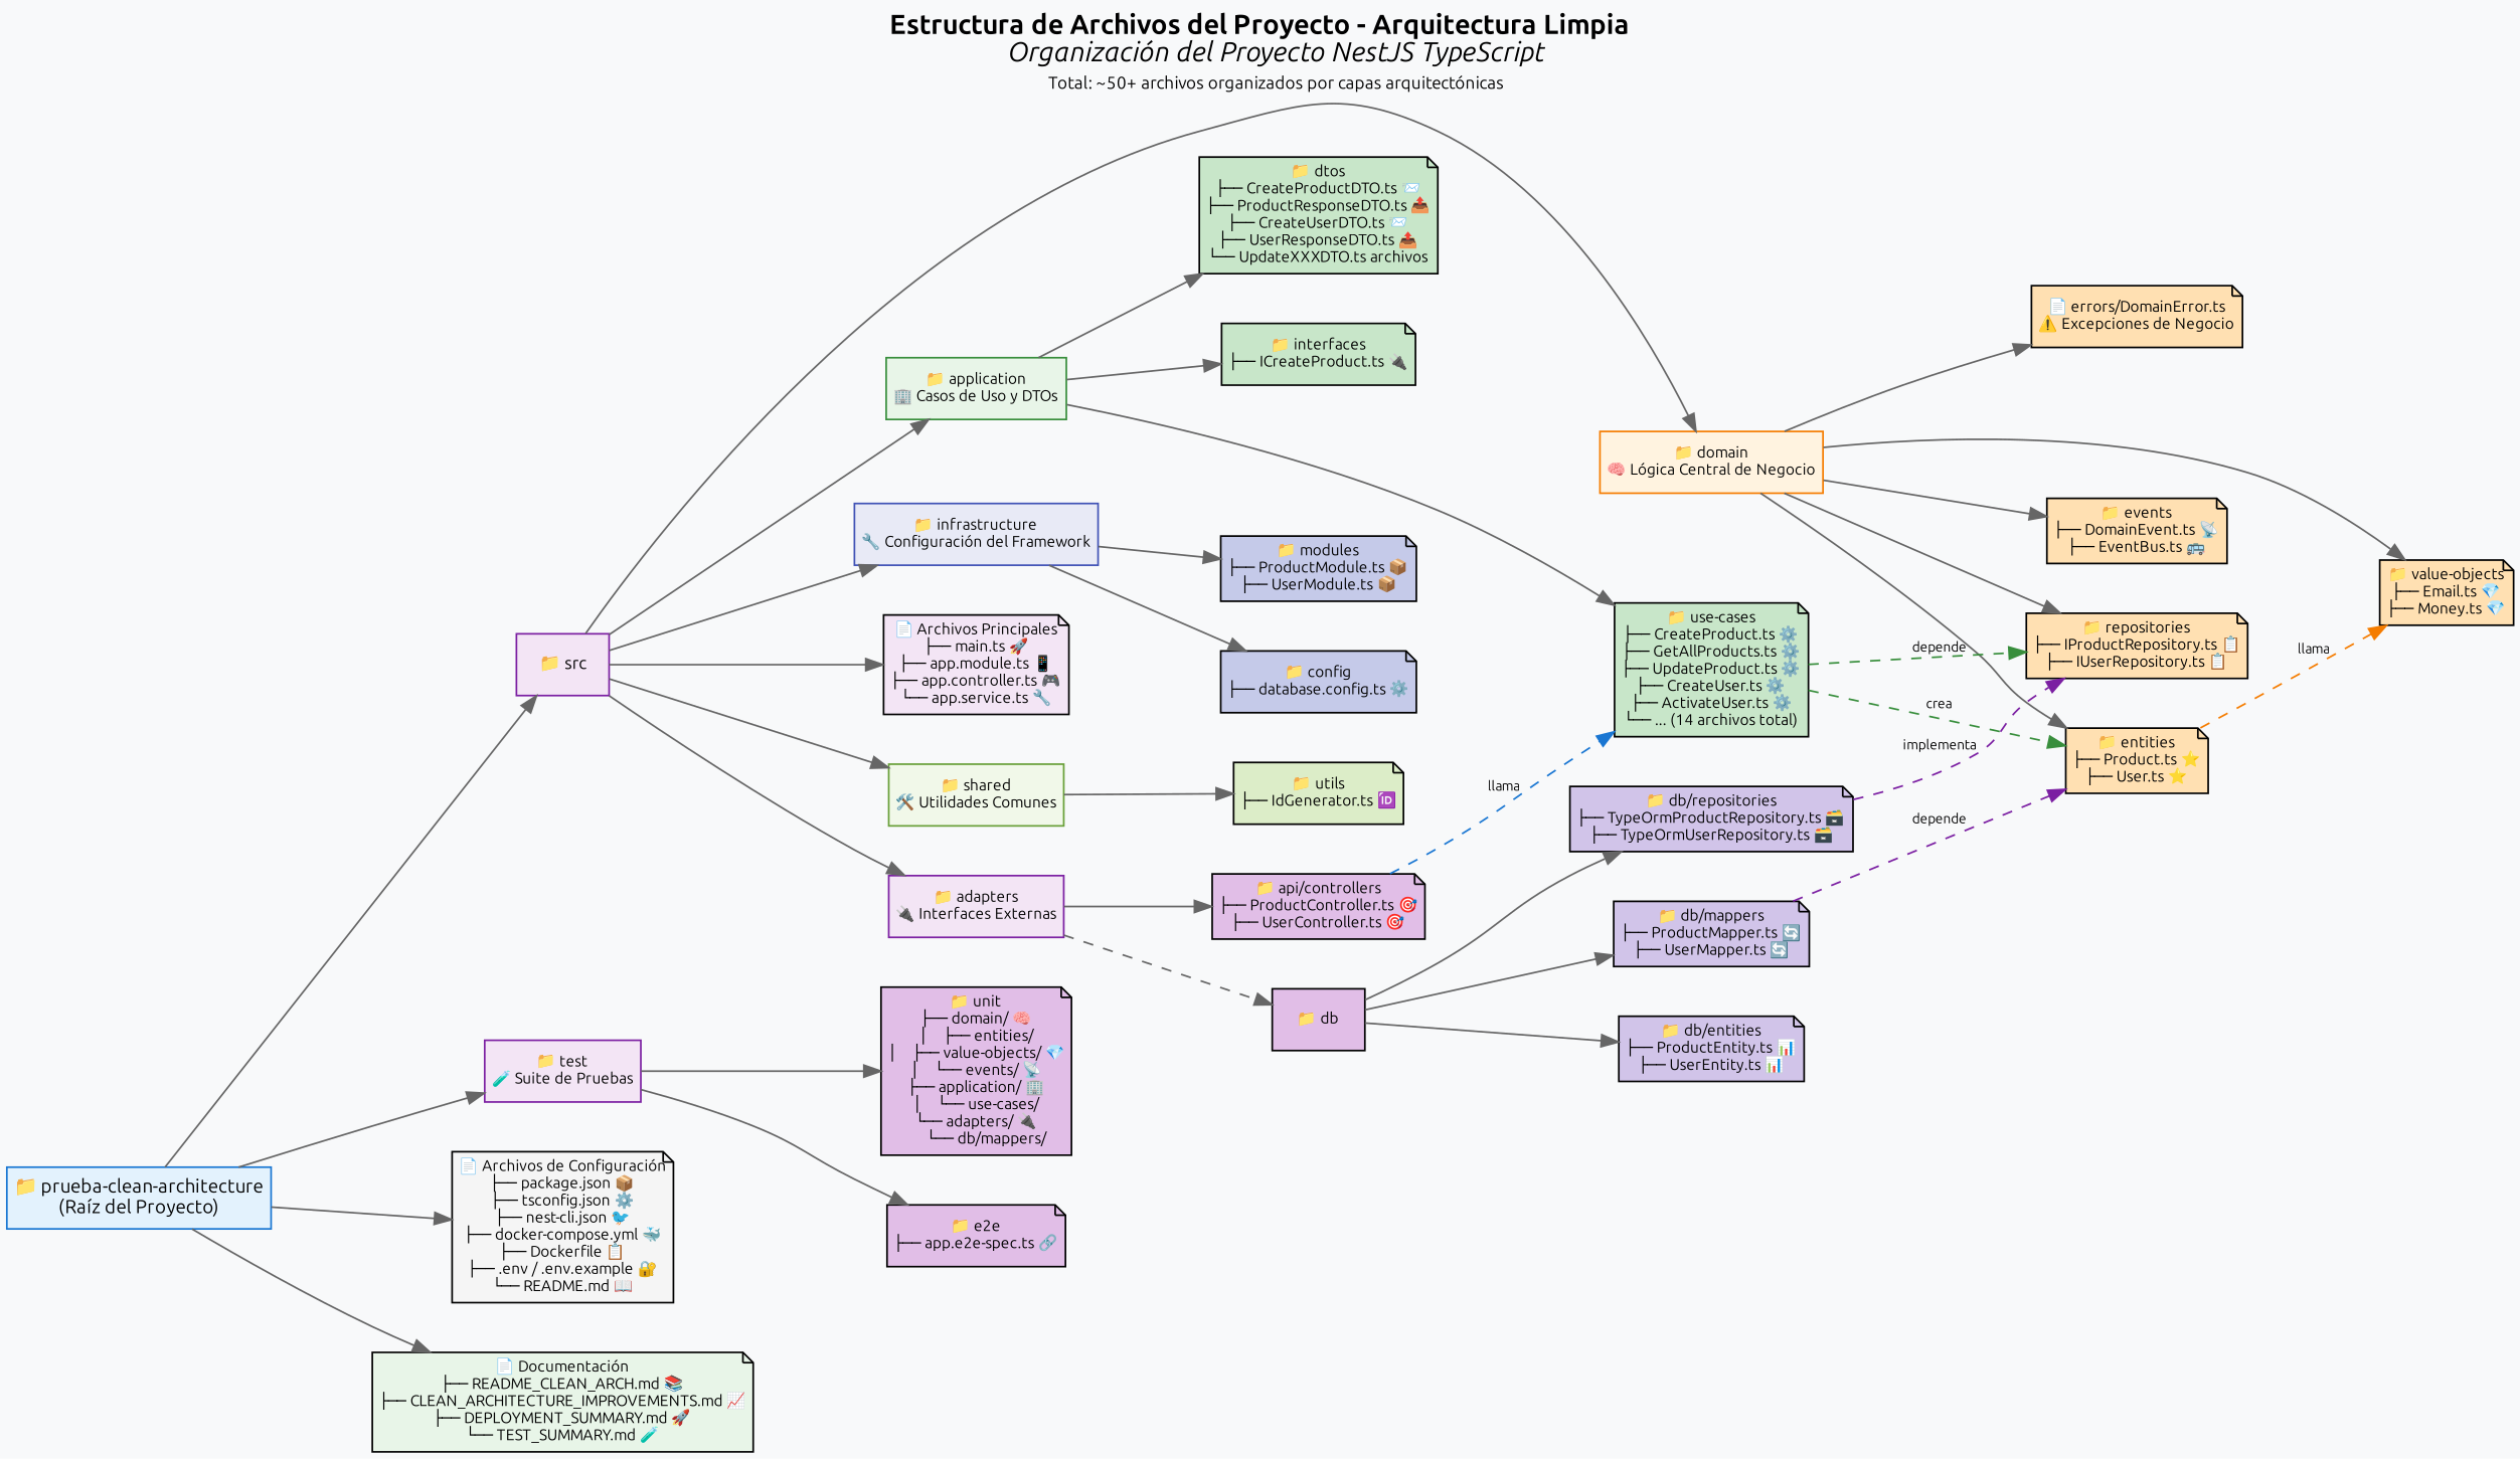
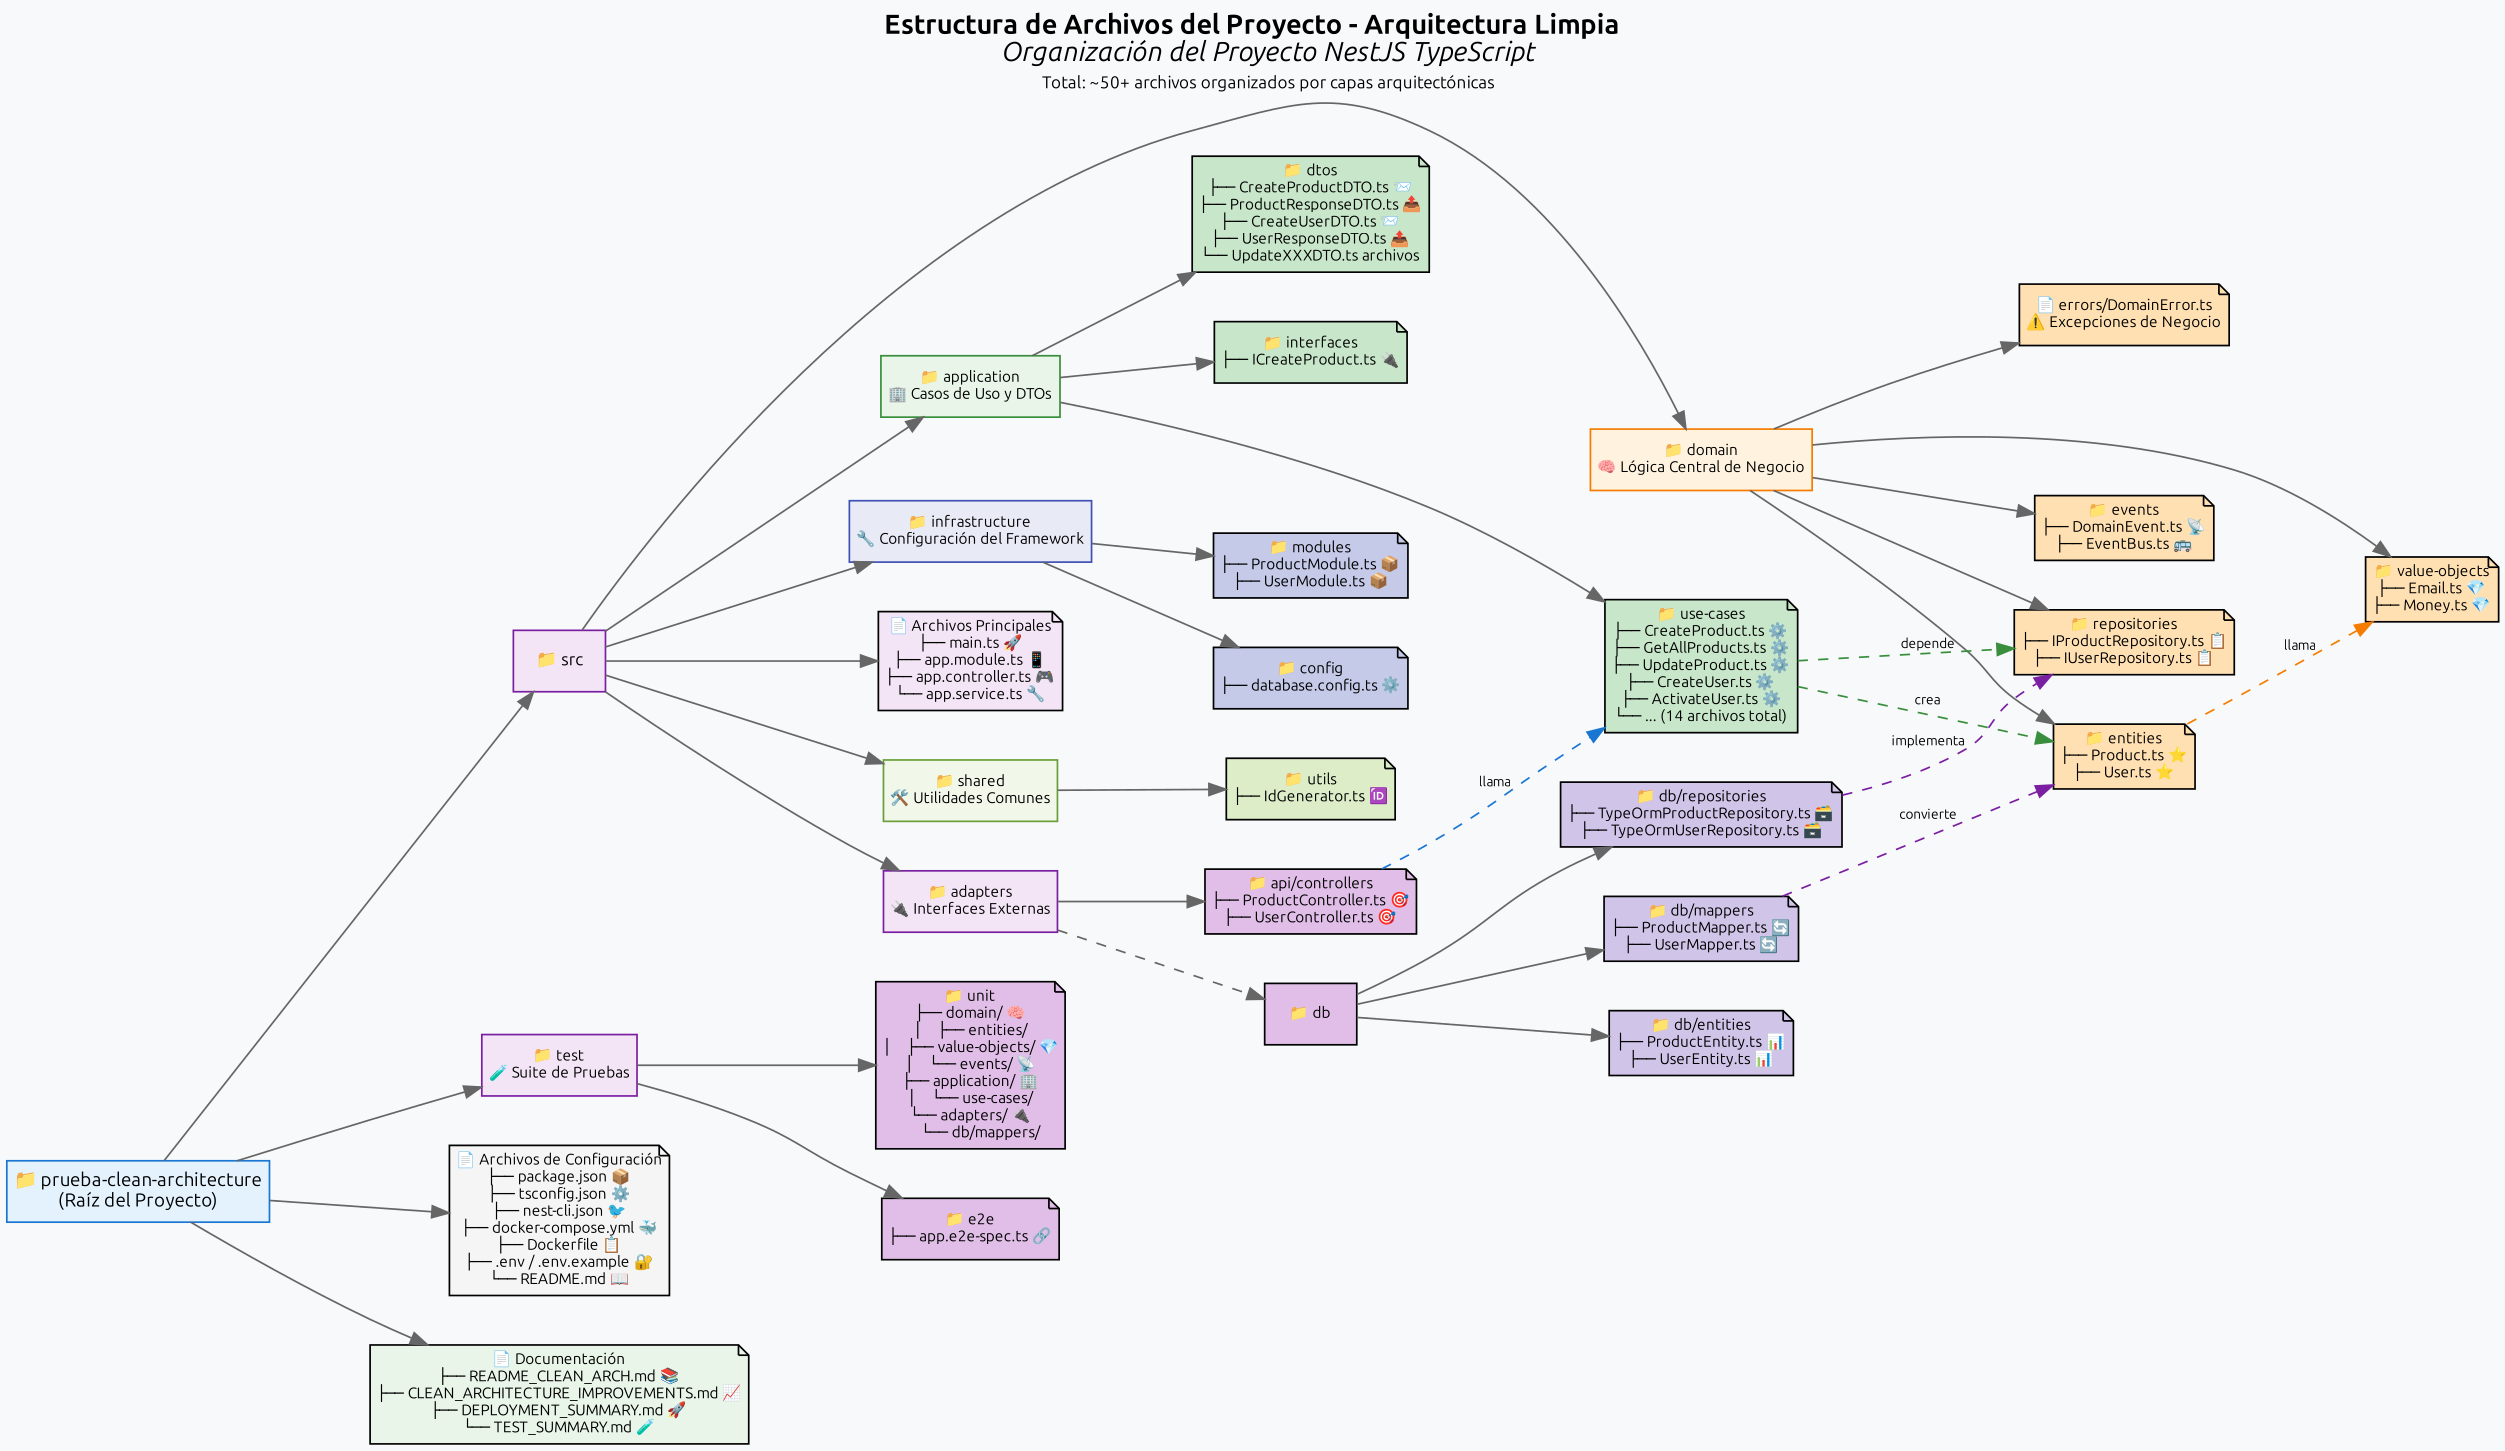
  digraph {
    bgcolor="#f8f9fa"
    fontname=Ubuntu
    fontsize=16
    label=<<B>Estructura de Archivos del Proyecto - Arquitectura Limpia</B><BR/>     <I>Organización del Proyecto NestJS TypeScript</I><BR/>     <FONT POINT-SIZE="10">Total: ~50+ archivos organizados por capas arquitectónicas</FONT>>
    labelloc=t
    nodesep=0.4
    rankdir=LR
    ranksep=0.8
    style=filled
    node [fillcolor="#ffe0b2" fontname=Ubuntu fontsize=9 margin=0.05 shape=note style=filled]
    edge [color="#666666" fontname=Ubuntu fontsize=8]
    n1 [color="#1976d2" fillcolor="#e3f2fd" fontsize=11 label="📁 prueba-clean-architecture\n(Raíz del Proyecto)" shape=box]
    n2 [color="#7b1fa2" fillcolor="#f3e5f5" fontsize=10 label="📁 src" shape=box]
    n3 [color="#7b1fa2" fillcolor="#f3e5f5" label="📁 test\n🧪 Suite de Pruebas" shape=box]
    n4 [fillcolor="#f5f5f5" label="📄 Archivos de Configuración\n├── package.json 📦\n├── tsconfig.json ⚙️\n├── nest-cli.json 🐦\n├── docker-compose.yml 🐳\n├── Dockerfile 📋\n├── .env / .env.example 🔐\n└── README.md 📖"]
    n5 [fillcolor="#e8f5e8" label="📄 Documentación\n├── README_CLEAN_ARCH.md 📚\n├── CLEAN_ARCHITECTURE_IMPROVEMENTS.md 📈\n├── DEPLOYMENT_SUMMARY.md 🚀\n└── TEST_SUMMARY.md 🧪"]
    n6 [color="#f57c00" fillcolor="#fff3e0" label="📁 domain\n🧠 Lógica Central de Negocio" shape=box]
    n7 [color="#388e3c" fillcolor="#e8f5e8" label="📁 application\n🏢 Casos de Uso y DTOs" shape=box]
    n8 [color="#7b1fa2" fillcolor="#f3e5f5" label="📁 adapters\n🔌 Interfaces Externas" shape=box]
    n9 [color="#3f51b5" fillcolor="#e8eaf6" label="📁 infrastructure\n🔧 Configuración del Framework" shape=box]
    n10 [color="#689f38" fillcolor="#f1f8e9" label="📁 shared\n🛠️ Utilidades Comunes" shape=box]
    n11 [fillcolor="#f3e5f5" label="📄 Archivos Principales\n├── main.ts 🚀\n├── app.module.ts 📱\n├── app.controller.ts 🎮\n└── app.service.ts 🔧"]
    n12 [fillcolor="#e1bee7" label="📁 unit\n├── domain/ 🧠\n│   ├── entities/\n│   ├── value-objects/ 💎\n│   └── events/ 📡\n├── application/ 🏢\n│   └── use-cases/\n└── adapters/ 🔌\n    └── db/mappers/"]
    n13 [fillcolor="#e1bee7" label="📁 e2e\n├── app.e2e-spec.ts 🔗"]
    n14 [label="📁 entities\n├── Product.ts ⭐\n├── User.ts ⭐"]
    n15 [label="📁 value-objects\n├── Email.ts 💎\n├── Money.ts 💎"]
    n16 [label="📁 repositories\n├── IProductRepository.ts 📋\n├── IUserRepository.ts 📋"]
    n17 [label="📁 events\n├── DomainEvent.ts 📡\n├── EventBus.ts 🚌"]
    n18 [label="📄 errors/DomainError.ts\n⚠️ Excepciones de Negocio"]
    n19 [fillcolor="#c8e6c9" label="📁 use-cases\n├── CreateProduct.ts ⚙️\n├── GetAllProducts.ts ⚙️\n├── UpdateProduct.ts ⚙️\n├── CreateUser.ts ⚙️\n├── ActivateUser.ts ⚙️\n└── ... (14 archivos total)"]
    n20 [fillcolor="#c8e6c9" label="📁 dtos\n├── CreateProductDTO.ts 📨\n├── ProductResponseDTO.ts 📤\n├── CreateUserDTO.ts 📨\n├── UserResponseDTO.ts 📤\n└── UpdateXXXDTO.ts archivos"]
    n21 [fillcolor="#c8e6c9" label="📁 interfaces\n├── ICreateProduct.ts 🔌"]
    n22 [fillcolor="#e1bee7" label="📁 api/controllers\n├── ProductController.ts 🎯\n├── UserController.ts 🎯"]
    n23 [fillcolor="#e1bee7" label="📁 db" shape=box]
    n24 [fillcolor="#c5cae9" label="📁 config\n├── database.config.ts ⚙️"]
    n25 [fillcolor="#c5cae9" label="📁 modules\n├── ProductModule.ts 📦\n├── UserModule.ts 📦"]
    n26 [fillcolor="#dcedc8" label="📁 utils\n├── IdGenerator.ts 🆔"]
    n27 [fillcolor="#d1c4e9" label="📁 db/entities\n├── ProductEntity.ts 📊\n├── UserEntity.ts 📊"]
    n28 [fillcolor="#d1c4e9" label="📁 db/repositories\n├── TypeOrmProductRepository.ts 🗃️\n├── TypeOrmUserRepository.ts 🗃️"]
    n29 [fillcolor="#d1c4e9" label="📁 db/mappers\n├── ProductMapper.ts 🔄\n├── UserMapper.ts 🔄"]
    n1 -> n2
    n1 -> n3
    n1 -> n4
    n1 -> n5
    n2 -> n6
    n2 -> n7
    n2 -> n8
    n2 -> n9
    n2 -> n10
    n2 -> n11
    n3 -> n12
    n3 -> n13
    n6 -> n14
    n6 -> n15
    n6 -> n16
    n6 -> n17
    n6 -> n18
    n7 -> n19
    n7 -> n20
    n7 -> n21
    n8 -> n22
    n8 -> n23 [style=dashed]
    n9 -> n24
    n9 -> n25
    n10 -> n26
    n14 -> n15 [color="#f57c00" label=llama style=dashed]
    n19 -> n14 [color="#388e3c" label=crea style=dashed]
    n19 -> n16 [color="#388e3c" label=depende style=dashed]
    n22 -> n19 [color="#1976d2" label=llama style=dashed]
    n23 -> n27
    n23 -> n28
    n23 -> n29
    n28 -> n16 [color="#7b1fa2" label=implementa style=dashed]
-   n29 -> n14 [color="#7b1fa2" label=depende style=dashed]
+   n29 -> n14 [color="#7b1fa2" label=convierte style=dashed]
  }
